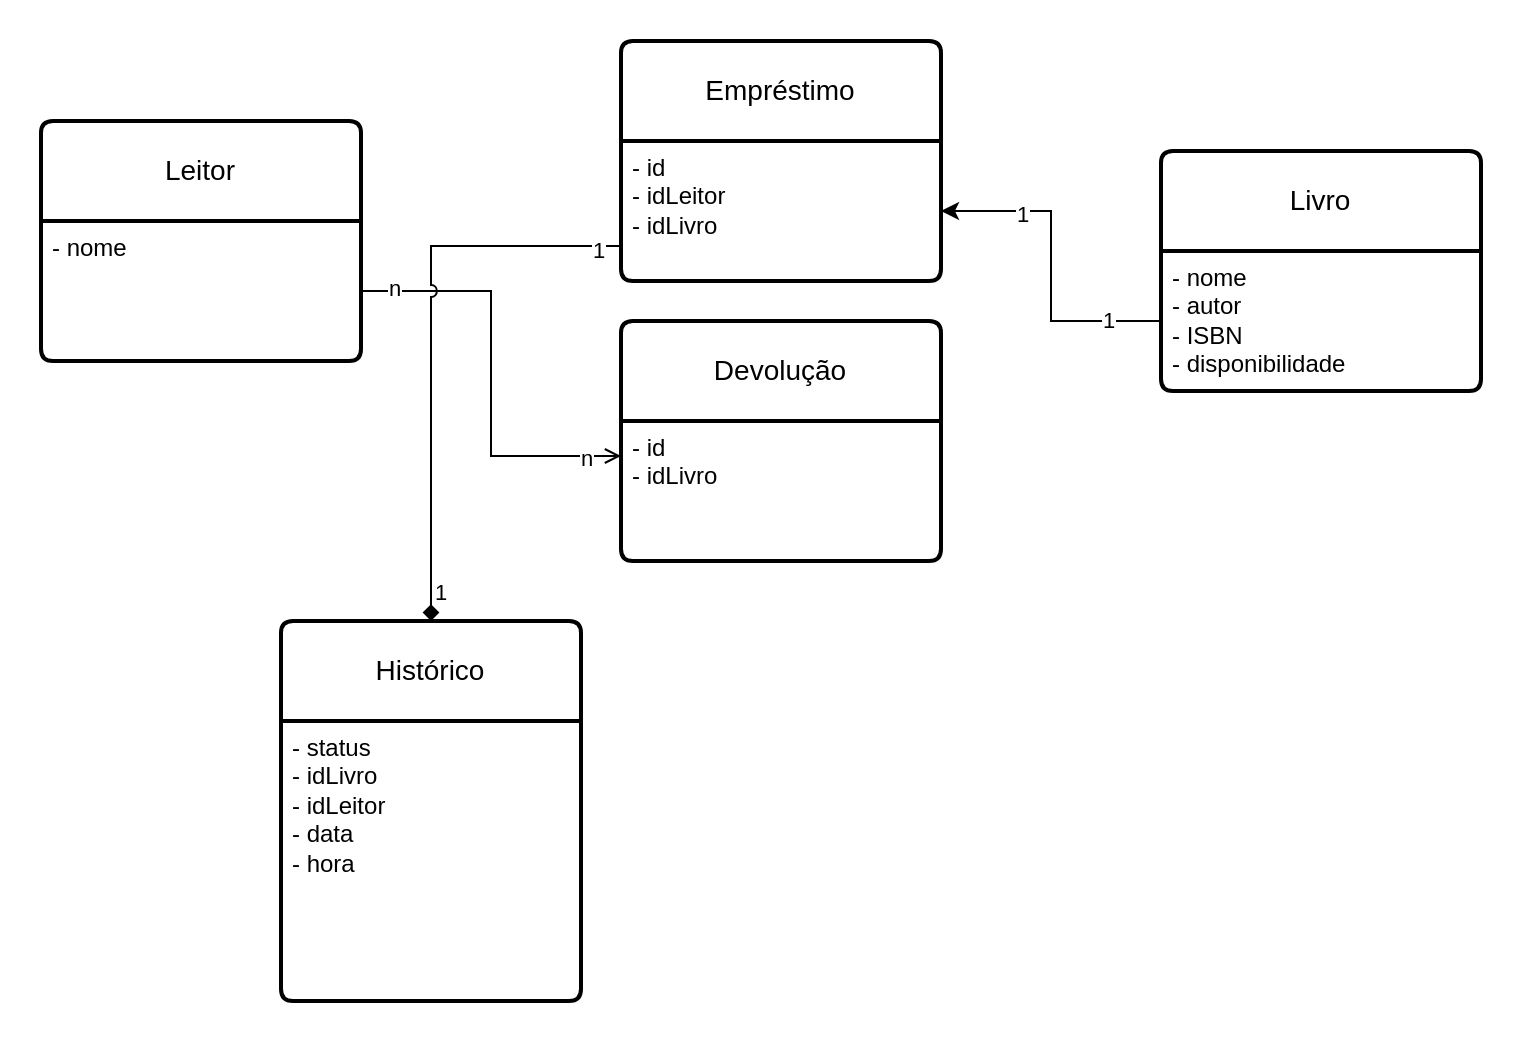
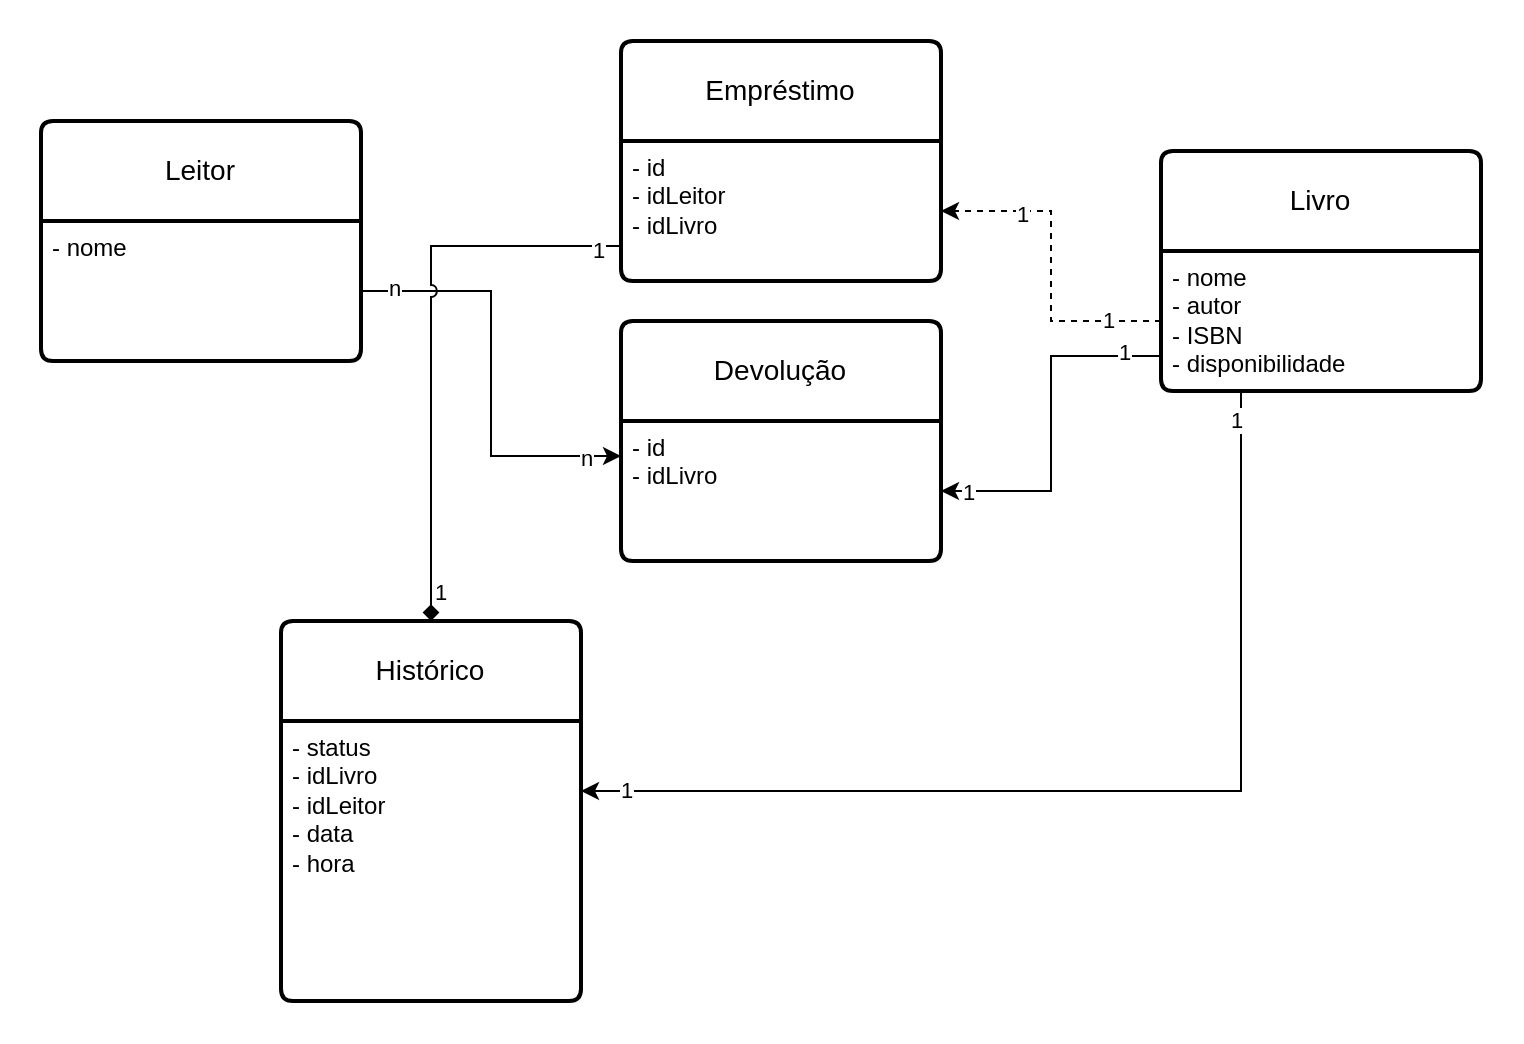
  <mxCell id="0" />
  <mxCell id="1" parent="0" />
  <mxCell id="2" value="Livro" style="swimlane;childLayout=stackLayout;horizontal=1;startSize=50;horizontalStack=0;rounded=1;fontSize=14;fontStyle=0;strokeWidth=2;resizeParent=0;resizeLast=1;shadow=0;dashed=0;align=center;arcSize=4;whiteSpace=wrap;html=1;" vertex="1" parent="1"><mxGeometry x="580" y="75" width="160" height="120" as="geometry" /></mxCell>
  <mxCell id="3" value="- nome&lt;br&gt;- autor&lt;br&gt;- ISBN&lt;br&gt;- disponibilidade" style="align=left;strokeColor=none;fillColor=none;spacingLeft=4;fontSize=12;verticalAlign=top;resizable=0;rotatable=0;part=1;html=1;" vertex="1" parent="2"><mxGeometry y="50" width="160" height="70" as="geometry" /></mxCell>
  <mxCell id="4" value="Leitor" style="swimlane;childLayout=stackLayout;horizontal=1;startSize=50;horizontalStack=0;rounded=1;fontSize=14;fontStyle=0;strokeWidth=2;resizeParent=0;resizeLast=1;shadow=0;dashed=0;align=center;arcSize=4;whiteSpace=wrap;html=1;" vertex="1" parent="1"><mxGeometry x="20" y="60" width="160" height="120" as="geometry" /></mxCell>
  <mxCell id="5" value="- nome" style="align=left;strokeColor=none;fillColor=none;spacingLeft=4;fontSize=12;verticalAlign=top;resizable=0;rotatable=0;part=1;html=1;" vertex="1" parent="4"><mxGeometry y="50" width="160" height="70" as="geometry" /></mxCell>
  <mxCell id="6" value="Empréstimo" style="swimlane;childLayout=stackLayout;horizontal=1;startSize=50;horizontalStack=0;rounded=1;fontSize=14;fontStyle=0;strokeWidth=2;resizeParent=0;resizeLast=1;shadow=0;dashed=0;align=center;arcSize=4;whiteSpace=wrap;html=1;" vertex="1" parent="1"><mxGeometry x="310" y="20" width="160" height="120" as="geometry" /></mxCell>
  <mxCell id="7" value="- id&lt;br&gt;- idLeitor&lt;br&gt;- idLivro" style="align=left;strokeColor=none;fillColor=none;spacingLeft=4;fontSize=12;verticalAlign=top;resizable=0;rotatable=0;part=1;html=1;" vertex="1" parent="6"><mxGeometry y="50" width="160" height="70" as="geometry" /></mxCell>
  <mxCell id="8" value="Devolução" style="swimlane;childLayout=stackLayout;horizontal=1;startSize=50;horizontalStack=0;rounded=1;fontSize=14;fontStyle=0;strokeWidth=2;resizeParent=0;resizeLast=1;shadow=0;dashed=0;align=center;arcSize=4;whiteSpace=wrap;html=1;" vertex="1" parent="1"><mxGeometry x="310" y="160" width="160" height="120" as="geometry" /></mxCell>
  <mxCell id="9" value="- id&lt;br&gt;- idLivro" style="align=left;strokeColor=none;fillColor=none;spacingLeft=4;fontSize=12;verticalAlign=top;resizable=0;rotatable=0;part=1;html=1;" vertex="1" parent="8"><mxGeometry y="50" width="160" height="70" as="geometry" /></mxCell>
  <mxCell id="10" value="Histórico" style="swimlane;childLayout=stackLayout;horizontal=1;startSize=50;horizontalStack=0;rounded=1;fontSize=14;fontStyle=0;strokeWidth=2;resizeParent=0;resizeLast=1;shadow=0;dashed=0;align=center;arcSize=4;whiteSpace=wrap;html=1;" vertex="1" parent="1"><mxGeometry x="140" y="310" width="150" height="190" as="geometry"><mxRectangle x="60" y="230" width="90" height="50" as="alternateBounds" /></mxGeometry></mxCell>
  <mxCell id="11" value="" style="line;strokeWidth=1;rotatable=0;dashed=0;labelPosition=right;align=left;verticalAlign=middle;spacingTop=0;spacingLeft=6;points=[];portConstraint=eastwest;" vertex="1" parent="10"><mxGeometry y="50" width="150" as="geometry" /></mxCell>
  <mxCell id="12" value="- status&lt;br&gt;- idLivro&lt;br&gt;- idLeitor&lt;br&gt;- data&lt;br&gt;- hora" style="align=left;strokeColor=none;fillColor=none;spacingLeft=4;fontSize=12;verticalAlign=top;resizable=0;rotatable=0;part=1;html=1;" vertex="1" parent="10"><mxGeometry y="50" width="150" height="140" as="geometry" /></mxCell>
- <mxCell id="13" style="edgeStyle=orthogonalEdgeStyle;rounded=0;orthogonalLoop=1;jettySize=auto;html=1;exitX=0;exitY=0.5;exitDx=0;exitDy=0;entryX=1;entryY=0.5;entryDx=0;entryDy=0;" edge="1" parent="1" source="3" target="7"><mxGeometry relative="1" as="geometry" /></mxCell>
+ <mxCell id="13" style="edgeStyle=orthogonalEdgeStyle;rounded=0;orthogonalLoop=1;jettySize=auto;html=1;exitX=0;exitY=0.5;exitDx=0;exitDy=0;entryX=1;entryY=0.5;entryDx=0;entryDy=0;dashed=1;" edge="1" parent="1" source="3" target="7"><mxGeometry relative="1" as="geometry" /></mxCell>
  <mxCell id="14" value="1" style="edgeLabel;html=1;align=center;verticalAlign=middle;resizable=0;points=[];" vertex="1" connectable="0" parent="13"><mxGeometry x="-0.674" y="-1" relative="1" as="geometry"><mxPoint as="offset" /></mxGeometry></mxCell>
  <mxCell id="15" value="1" style="edgeLabel;html=1;align=center;verticalAlign=middle;resizable=0;points=[];" vertex="1" connectable="0" parent="13"><mxGeometry x="0.511" y="1" relative="1" as="geometry"><mxPoint as="offset" /></mxGeometry></mxCell>
- <mxCell id="16" style="edgeStyle=orthogonalEdgeStyle;rounded=0;orthogonalLoop=1;jettySize=auto;html=1;exitX=1;exitY=0.5;exitDx=0;exitDy=0;entryX=0;entryY=0.25;entryDx=0;entryDy=0;endArrow=open;" edge="1" parent="1" source="5" target="9"><mxGeometry relative="1" as="geometry" /></mxCell>
+ <mxCell id="16" style="edgeStyle=orthogonalEdgeStyle;rounded=0;orthogonalLoop=1;jettySize=auto;html=1;exitX=1;exitY=0.5;exitDx=0;exitDy=0;entryX=0;entryY=0.25;entryDx=0;entryDy=0;" edge="1" parent="1" source="5" target="9"><mxGeometry relative="1" as="geometry" /></mxCell>
  <mxCell id="17" value="n" style="edgeLabel;html=1;align=center;verticalAlign=middle;resizable=0;points=[];" vertex="1" connectable="0" parent="16"><mxGeometry x="-0.846" y="2" relative="1" as="geometry"><mxPoint as="offset" /></mxGeometry></mxCell>
  <mxCell id="18" value="n" style="edgeLabel;html=1;align=center;verticalAlign=middle;resizable=0;points=[];" vertex="1" connectable="0" parent="16"><mxGeometry x="0.832" y="-1" relative="1" as="geometry"><mxPoint as="offset" /></mxGeometry></mxCell>
+ <mxCell id="19" style="edgeStyle=orthogonalEdgeStyle;rounded=0;orthogonalLoop=1;jettySize=auto;html=1;exitX=0;exitY=0.75;exitDx=0;exitDy=0;entryX=1;entryY=0.5;entryDx=0;entryDy=0;" edge="1" parent="1" source="3" target="9"><mxGeometry relative="1" as="geometry" /></mxCell>
+ <mxCell id="20" value="1" style="edgeLabel;html=1;align=center;verticalAlign=middle;resizable=0;points=[];" vertex="1" connectable="0" parent="19"><mxGeometry x="0.844" relative="1" as="geometry"><mxPoint as="offset" /></mxGeometry></mxCell>
+ <mxCell id="21" value="1" style="edgeLabel;html=1;align=center;verticalAlign=middle;resizable=0;points=[];" vertex="1" connectable="0" parent="19"><mxGeometry x="-0.785" y="-2" relative="1" as="geometry"><mxPoint as="offset" /></mxGeometry></mxCell>
  <mxCell id="22" style="edgeStyle=orthogonalEdgeStyle;rounded=0;orthogonalLoop=1;jettySize=auto;html=1;exitX=0;exitY=0.75;exitDx=0;exitDy=0;entryX=0.5;entryY=0;entryDx=0;entryDy=0;jumpStyle=arc;endArrow=diamond;" edge="1" parent="1" source="7" target="10"><mxGeometry relative="1" as="geometry" /></mxCell>
  <mxCell id="23" value="1" style="edgeLabel;html=1;align=center;verticalAlign=middle;resizable=0;points=[];" vertex="1" connectable="0" parent="22"><mxGeometry x="0.897" y="4" relative="1" as="geometry"><mxPoint as="offset" /></mxGeometry></mxCell>
  <mxCell id="24" value="1" style="edgeLabel;html=1;align=center;verticalAlign=middle;resizable=0;points=[];" vertex="1" connectable="0" parent="22"><mxGeometry x="-0.913" y="2" relative="1" as="geometry"><mxPoint as="offset" /></mxGeometry></mxCell>
+ <mxCell id="25" style="edgeStyle=orthogonalEdgeStyle;rounded=0;orthogonalLoop=1;jettySize=auto;html=1;exitX=0.25;exitY=1;exitDx=0;exitDy=0;entryX=1;entryY=0.25;entryDx=0;entryDy=0;" edge="1" parent="1" source="3" target="12"><mxGeometry relative="1" as="geometry" /></mxCell>
+ <mxCell id="26" value="1" style="edgeLabel;html=1;align=center;verticalAlign=middle;resizable=0;points=[];" vertex="1" connectable="0" parent="25"><mxGeometry x="0.913" y="-1" relative="1" as="geometry"><mxPoint x="-1" as="offset" /></mxGeometry></mxCell>
+ <mxCell id="27" value="1" style="edgeLabel;html=1;align=center;verticalAlign=middle;resizable=0;points=[];" vertex="1" connectable="0" parent="25"><mxGeometry x="-0.946" y="-3" relative="1" as="geometry"><mxPoint as="offset" /></mxGeometry></mxCell>
